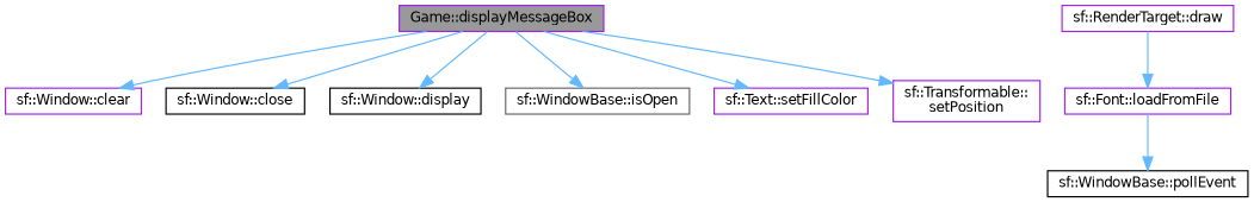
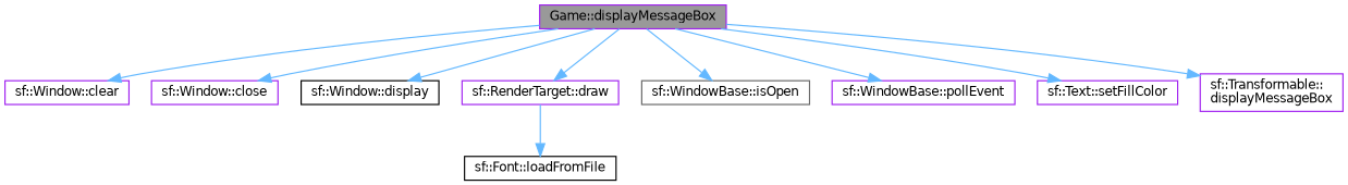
  digraph {
    rankdir=TB
    node [color=purple fillcolor=white fontname=Helvetica fontsize=10 shape=box style=filled]
    edge [color=steelblue1 fontname=Helvetica fontsize=10 labelfontname=Helvetica labelfontsize=10 style=solid]
    n1 [fillcolor=grey60 fontcolor=black height=0.2 label="Game::displayMessageBox" width=0.4]
    n2 [height=0.2 label="sf::Window::clear" width=0.4]
-   n3 [color=black height=0.2 label="sf::Window::close" width=0.4]
+   n3 [height=0.2 label="sf::Window::close" width=0.4]
    n4 [color=black height=0.2 label="sf::Window::display" width=0.4]
    n5 [height=0.2 label="sf::RenderTarget::draw" width=0.4]
    n6 [color=gray40 height=0.2 label="sf::WindowBase::isOpen" width=0.4]
-   n7 [color=black height=0.2 label="sf::WindowBase::pollEvent" width=0.4]
+   n7 [height=0.2 label="sf::WindowBase::pollEvent" width=0.4]
    n8 [height=0.2 label="sf::Text::setFillColor" width=0.4]
-   n9 [height=0.2 label="sf::Transformable::\lsetPosition" width=0.4]
-   n10 [height=0.2 label="sf::Font::loadFromFile" width=0.4]
+   n9 [height=0.2 label="sf::Transformable::\ldisplayMessageBox" width=0.4]
+   n10 [color=black height=0.2 label="sf::Font::loadFromFile" width=0.4]
    n1 -> n2
    n1 -> n3
    n1 -> n4
+   n1 -> n5
    n1 -> n6
-   n10 -> n7
+   n1 -> n7
    n1 -> n8
    n1 -> n9
    n5 -> n10
  }
